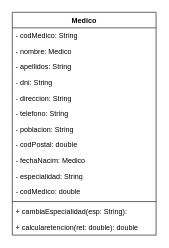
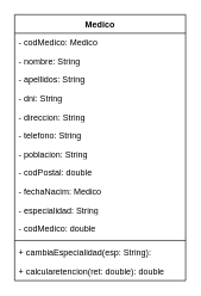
  <mxCell id="0" />
  <mxCell id="1" parent="0" />
  <mxCell id="2" value="Medico" style="swimlane;fontStyle=1;align=center;verticalAlign=top;childLayout=stackLayout;horizontal=1;startSize=26;horizontalStack=0;resizeParent=1;resizeParentMax=0;resizeLast=0;collapsible=1;marginBottom=0;whiteSpace=wrap;html=1;" vertex="1" parent="1"><mxGeometry x="20" y="20" width="240" height="372" as="geometry" /></mxCell>
- <mxCell id="3" value="- codMedico: String" style="text;strokeColor=none;fillColor=none;align=left;verticalAlign=top;spacingLeft=4;spacingRight=4;overflow=hidden;rotatable=0;points=[[0,0.5],[1,0.5]];portConstraint=eastwest;whiteSpace=wrap;html=1;" vertex="1" parent="2"><mxGeometry y="26" width="240" height="26" as="geometry" /></mxCell>
- <mxCell id="4" value="- nombre: Medico" style="text;strokeColor=none;fillColor=none;align=left;verticalAlign=top;spacingLeft=4;spacingRight=4;overflow=hidden;rotatable=0;points=[[0,0.5],[1,0.5]];portConstraint=eastwest;whiteSpace=wrap;html=1;" vertex="1" parent="2"><mxGeometry y="52" width="240" height="26" as="geometry" /></mxCell>
+ <mxCell id="3" value="- codMedico: Medico" style="text;strokeColor=none;fillColor=none;align=left;verticalAlign=top;spacingLeft=4;spacingRight=4;overflow=hidden;rotatable=0;points=[[0,0.5],[1,0.5]];portConstraint=eastwest;whiteSpace=wrap;html=1;" vertex="1" parent="2"><mxGeometry y="26" width="240" height="26" as="geometry" /></mxCell>
+ <mxCell id="4" value="- nombre: String" style="text;strokeColor=none;fillColor=none;align=left;verticalAlign=top;spacingLeft=4;spacingRight=4;overflow=hidden;rotatable=0;points=[[0,0.5],[1,0.5]];portConstraint=eastwest;whiteSpace=wrap;html=1;" vertex="1" parent="2"><mxGeometry y="52" width="240" height="26" as="geometry" /></mxCell>
  <mxCell id="5" value="- apellidos: String" style="text;strokeColor=none;fillColor=none;align=left;verticalAlign=top;spacingLeft=4;spacingRight=4;overflow=hidden;rotatable=0;points=[[0,0.5],[1,0.5]];portConstraint=eastwest;whiteSpace=wrap;html=1;" vertex="1" parent="2"><mxGeometry y="78" width="240" height="26" as="geometry" /></mxCell>
  <mxCell id="6" value="- dni: String" style="text;strokeColor=none;fillColor=none;align=left;verticalAlign=top;spacingLeft=4;spacingRight=4;overflow=hidden;rotatable=0;points=[[0,0.5],[1,0.5]];portConstraint=eastwest;whiteSpace=wrap;html=1;" vertex="1" parent="2"><mxGeometry y="104" width="240" height="26" as="geometry" /></mxCell>
  <mxCell id="7" value="- direccion: String" style="text;strokeColor=none;fillColor=none;align=left;verticalAlign=top;spacingLeft=4;spacingRight=4;overflow=hidden;rotatable=0;points=[[0,0.5],[1,0.5]];portConstraint=eastwest;whiteSpace=wrap;html=1;" vertex="1" parent="2"><mxGeometry y="130" width="240" height="26" as="geometry" /></mxCell>
  <mxCell id="8" value="- telefono: String" style="text;strokeColor=none;fillColor=none;align=left;verticalAlign=top;spacingLeft=4;spacingRight=4;overflow=hidden;rotatable=0;points=[[0,0.5],[1,0.5]];portConstraint=eastwest;whiteSpace=wrap;html=1;" vertex="1" parent="2"><mxGeometry y="156" width="240" height="26" as="geometry" /></mxCell>
  <mxCell id="9" value="- poblacion: String" style="text;strokeColor=none;fillColor=none;align=left;verticalAlign=top;spacingLeft=4;spacingRight=4;overflow=hidden;rotatable=0;points=[[0,0.5],[1,0.5]];portConstraint=eastwest;whiteSpace=wrap;html=1;" vertex="1" parent="2"><mxGeometry y="182" width="240" height="26" as="geometry" /></mxCell>
  <mxCell id="10" value="- codPostal: double" style="text;strokeColor=none;fillColor=none;align=left;verticalAlign=top;spacingLeft=4;spacingRight=4;overflow=hidden;rotatable=0;points=[[0,0.5],[1,0.5]];portConstraint=eastwest;whiteSpace=wrap;html=1;" vertex="1" parent="2"><mxGeometry y="208" width="240" height="26" as="geometry" /></mxCell>
  <mxCell id="11" value="- fechaNacim: Medico" style="text;strokeColor=none;fillColor=none;align=left;verticalAlign=top;spacingLeft=4;spacingRight=4;overflow=hidden;rotatable=0;points=[[0,0.5],[1,0.5]];portConstraint=eastwest;whiteSpace=wrap;html=1;" vertex="1" parent="2"><mxGeometry y="234" width="240" height="26" as="geometry" /></mxCell>
  <mxCell id="12" value="- especialidad: String" style="text;strokeColor=none;fillColor=none;align=left;verticalAlign=top;spacingLeft=4;spacingRight=4;overflow=hidden;rotatable=0;points=[[0,0.5],[1,0.5]];portConstraint=eastwest;whiteSpace=wrap;html=1;" vertex="1" parent="2"><mxGeometry y="260" width="240" height="26" as="geometry" /></mxCell>
  <mxCell id="13" value="- codMedico: double" style="text;strokeColor=none;fillColor=none;align=left;verticalAlign=top;spacingLeft=4;spacingRight=4;overflow=hidden;rotatable=0;points=[[0,0.5],[1,0.5]];portConstraint=eastwest;whiteSpace=wrap;html=1;" vertex="1" parent="2"><mxGeometry y="286" width="240" height="26" as="geometry" /></mxCell>
  <mxCell id="14" value="" style="line;strokeWidth=1;fillColor=none;align=left;verticalAlign=middle;spacingTop=-1;spacingLeft=3;spacingRight=3;rotatable=0;labelPosition=right;points=[];portConstraint=eastwest;strokeColor=inherit;" vertex="1" parent="2"><mxGeometry y="312" width="240" height="8" as="geometry" /></mxCell>
  <mxCell id="15" value="+ cambiaEspecialidad(esp: String):" style="text;strokeColor=none;fillColor=none;align=left;verticalAlign=top;spacingLeft=4;spacingRight=4;overflow=hidden;rotatable=0;points=[[0,0.5],[1,0.5]];portConstraint=eastwest;whiteSpace=wrap;html=1;" vertex="1" parent="2"><mxGeometry y="320" width="240" height="26" as="geometry" /></mxCell>
  <mxCell id="16" value="+ calcularetencion(ret: double): double" style="text;strokeColor=none;fillColor=none;align=left;verticalAlign=top;spacingLeft=4;spacingRight=4;overflow=hidden;rotatable=0;points=[[0,0.5],[1,0.5]];portConstraint=eastwest;whiteSpace=wrap;html=1;" vertex="1" parent="2"><mxGeometry y="346" width="240" height="26" as="geometry" /></mxCell>
